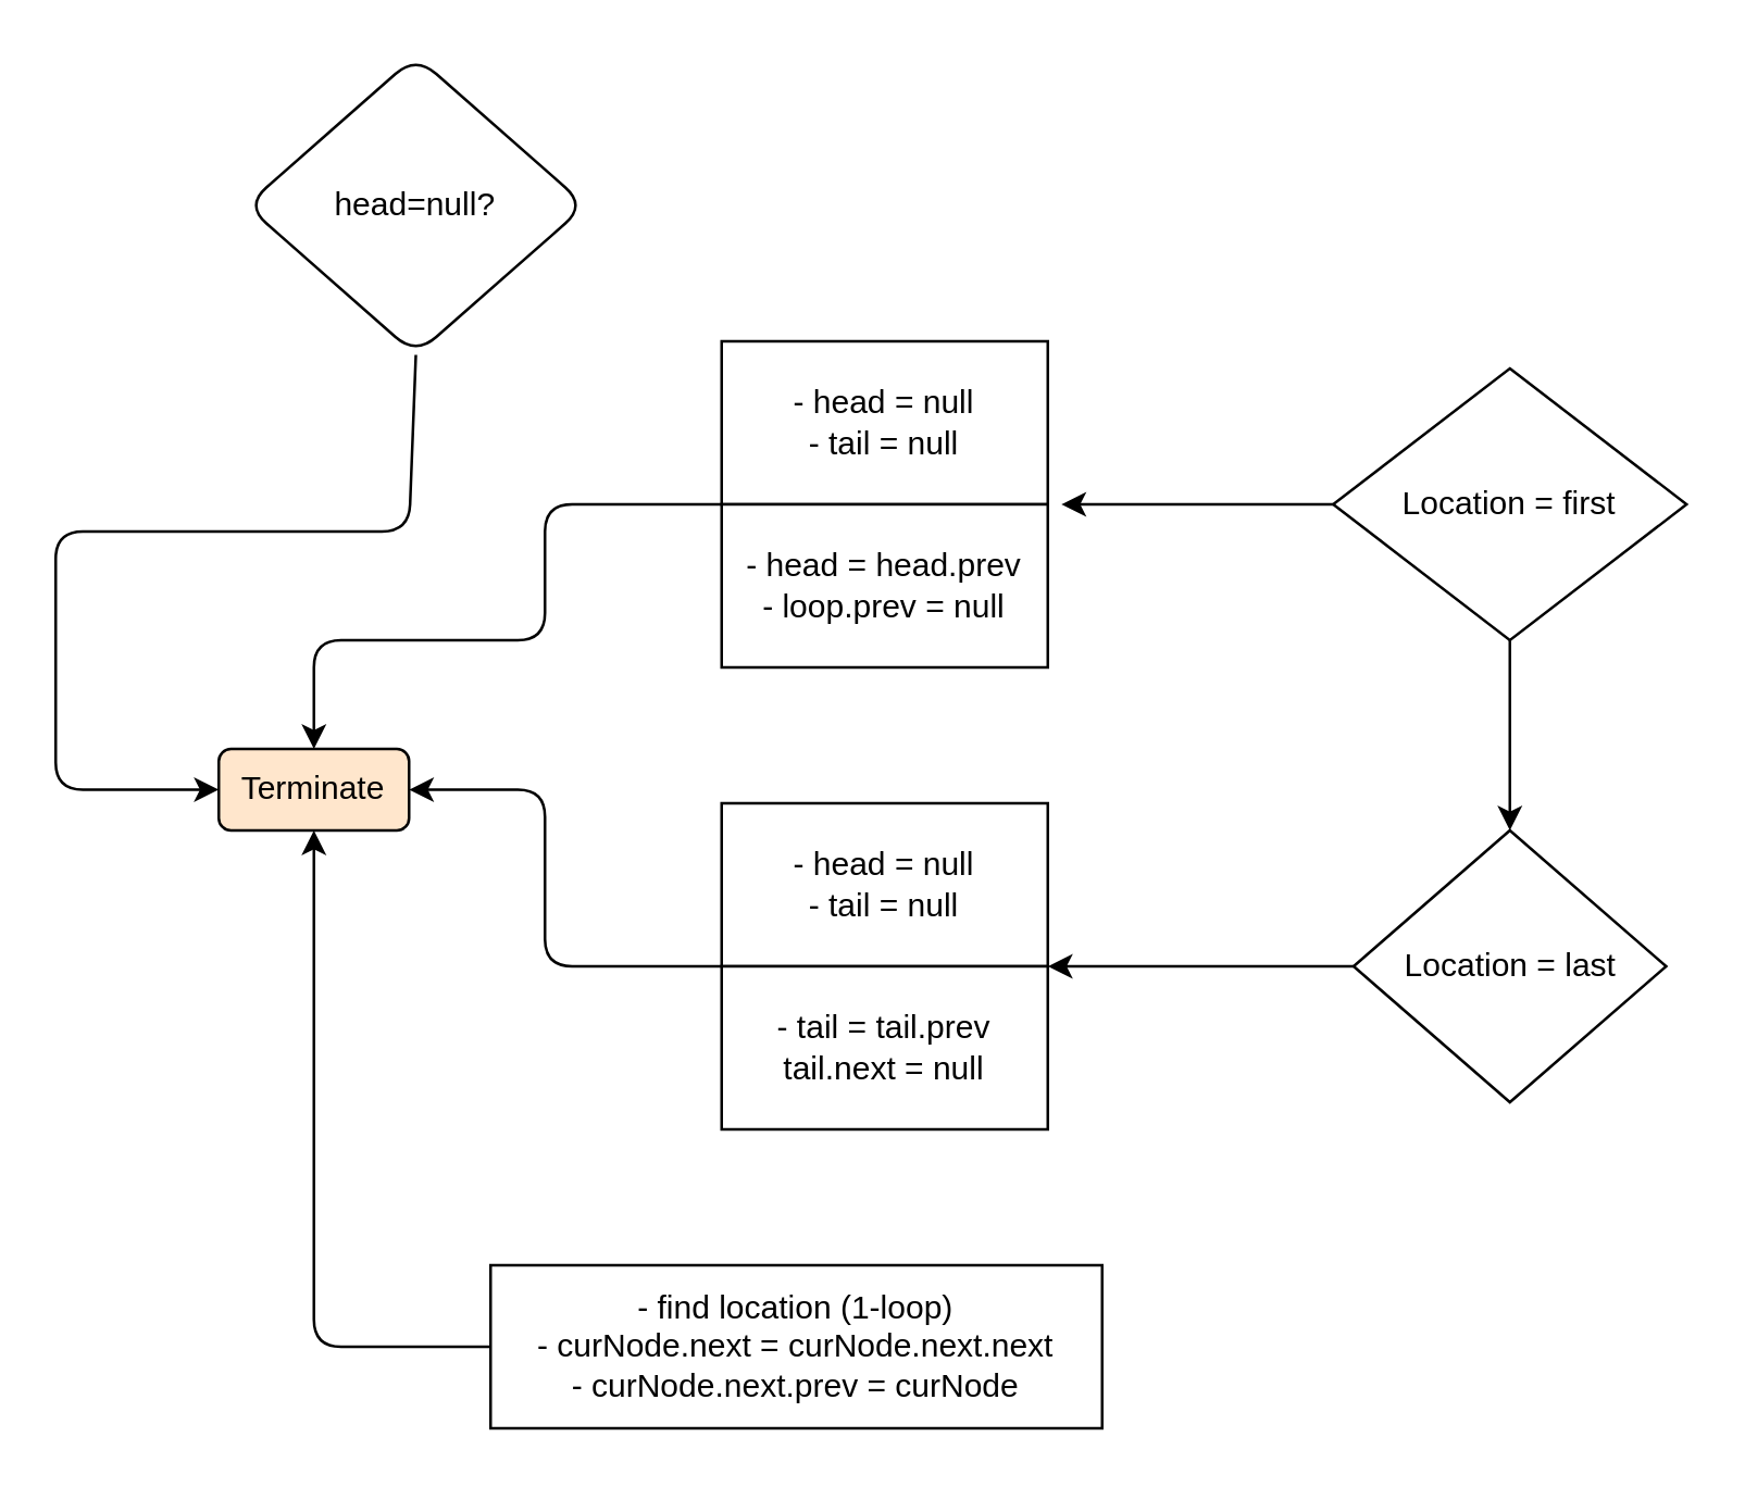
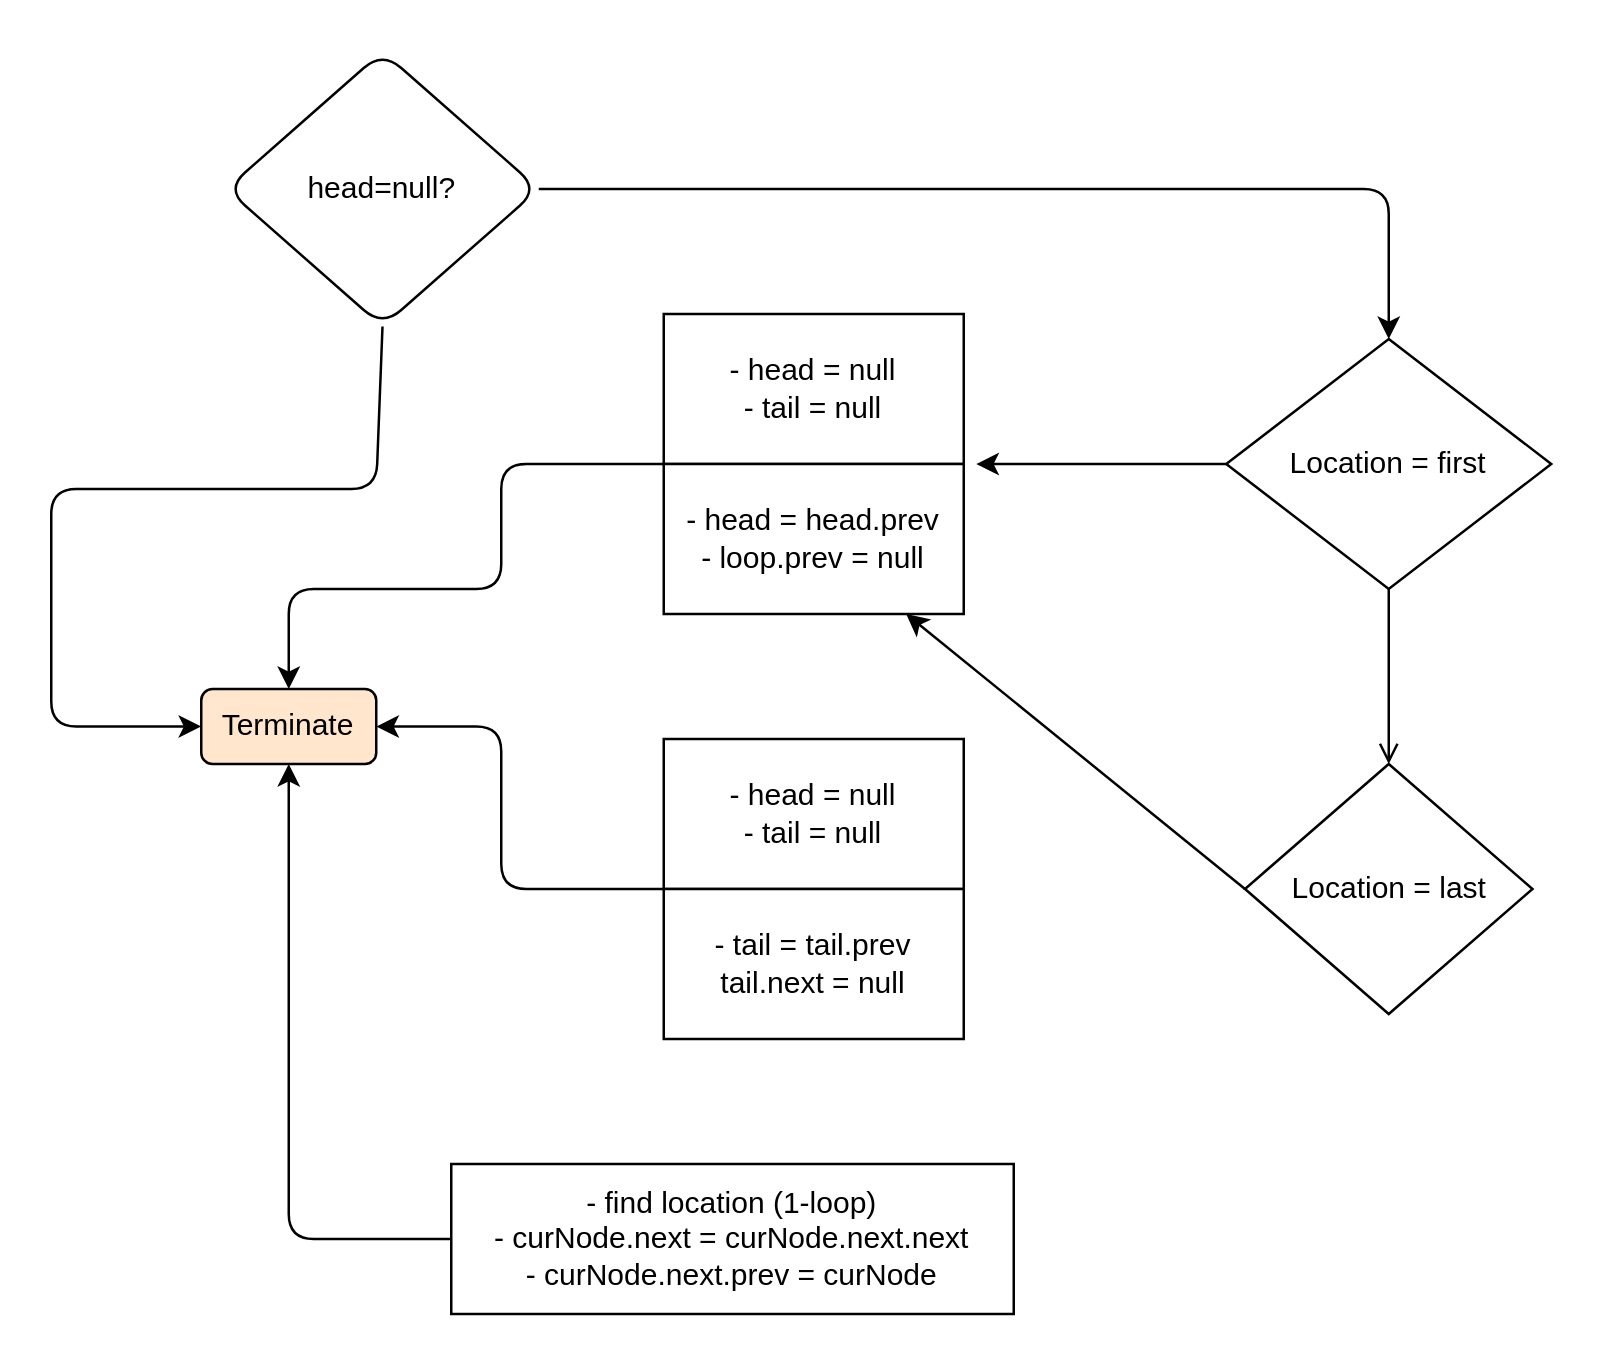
  <mxCell id="0" />
  <mxCell id="1" parent="0" />
  <mxCell id="2" value="head=null?" style="rhombus;whiteSpace=wrap;html=1;rounded=1;" vertex="1" parent="1"><mxGeometry x="90" y="20" width="125" height="110" as="geometry" /></mxCell>
  <mxCell id="3" value="Terminate" style="rounded=1;whiteSpace=wrap;html=1;fillColor=#ffe6cc;" vertex="1" parent="1"><mxGeometry x="80" y="275" width="70" height="30" as="geometry" /></mxCell>
- <mxCell id="4" value="" style="edgeStyle=none;html=1;" edge="1" parent="1" source="5" target="11"><mxGeometry relative="1" as="geometry" /></mxCell>
+ <mxCell id="4" value="" style="edgeStyle=none;html=1;endArrow=open;" edge="1" parent="1" source="5" target="11"><mxGeometry relative="1" as="geometry" /></mxCell>
  <mxCell id="5" value="Location = first" style="rhombus;whiteSpace=wrap;html=1;" vertex="1" parent="1"><mxGeometry x="490" y="135" width="130" height="100" as="geometry" /></mxCell>
  <mxCell id="6" value="- head = null&lt;br&gt;- tail = null" style="rounded=0;whiteSpace=wrap;html=1;" vertex="1" parent="1"><mxGeometry x="265" y="125" width="120" height="60" as="geometry" /></mxCell>
  <mxCell id="7" value="- head = head.prev&lt;br&gt;- loop.prev = null&lt;br&gt;" style="rounded=0;whiteSpace=wrap;html=1;" vertex="1" parent="1"><mxGeometry x="265" y="185" width="120" height="60" as="geometry" /></mxCell>
  <mxCell id="8" value="" style="endArrow=classic;html=1;exitX=0;exitY=0.5;exitDx=0;exitDy=0;" edge="1" parent="1" source="5"><mxGeometry width="50" height="50" relative="1" as="geometry"><mxPoint x="300" y="195" as="sourcePoint" /><mxPoint x="390" y="185" as="targetPoint" /></mxGeometry></mxCell>
+ <mxCell id="9" value="" style="endArrow=classic;html=1;exitX=1;exitY=0.5;exitDx=0;exitDy=0;entryX=0.5;entryY=0;entryDx=0;entryDy=0;" edge="1" parent="1" source="2" target="5"><mxGeometry width="50" height="50" relative="1" as="geometry"><mxPoint x="300" y="195" as="sourcePoint" /><mxPoint x="350" y="145" as="targetPoint" /><Array as="points"><mxPoint x="555" y="75" /></Array></mxGeometry></mxCell>
  <mxCell id="10" value="" style="endArrow=classic;html=1;entryX=0;entryY=0.5;entryDx=0;entryDy=0;exitX=0.5;exitY=1;exitDx=0;exitDy=0;" edge="1" parent="1" source="2" target="3"><mxGeometry width="50" height="50" relative="1" as="geometry"><mxPoint x="410" y="175" as="sourcePoint" /><mxPoint x="460" y="125" as="targetPoint" /><Array as="points"><mxPoint x="150" y="195" /><mxPoint x="20" y="195" /><mxPoint x="20" y="290" /></Array></mxGeometry></mxCell>
  <mxCell id="11" value="Location = last" style="rhombus;whiteSpace=wrap;html=1;" vertex="1" parent="1"><mxGeometry x="497.5" y="305" width="115" height="100" as="geometry" /></mxCell>
  <mxCell id="12" value="- head = null&lt;br&gt;- tail = null" style="rounded=0;whiteSpace=wrap;html=1;" vertex="1" parent="1"><mxGeometry x="265" y="295" width="120" height="60" as="geometry" /></mxCell>
  <mxCell id="13" value="- tail = tail.prev&lt;br&gt;tail.next = null" style="rounded=0;whiteSpace=wrap;html=1;" vertex="1" parent="1"><mxGeometry x="265" y="355" width="120" height="60" as="geometry" /></mxCell>
- <mxCell id="14" value="" style="endArrow=classic;html=1;entryX=1;entryY=0;entryDx=0;entryDy=0;exitX=0;exitY=0.5;exitDx=0;exitDy=0;" edge="1" parent="1" source="11" target="13"><mxGeometry width="50" height="50" relative="1" as="geometry"><mxPoint x="400" y="375" as="sourcePoint" /><mxPoint x="450" y="325" as="targetPoint" /></mxGeometry></mxCell>
+ <mxCell id="14" value="" style="endArrow=classic;html=1;exitX=0;exitY=0.5;exitDx=0;exitDy=0;" edge="1" parent="1" source="11" target="7"><mxGeometry width="50" height="50" relative="1" as="geometry"><mxPoint x="400" y="375" as="sourcePoint" /><mxPoint x="450" y="325" as="targetPoint" /></mxGeometry></mxCell>
  <mxCell id="15" value="- find location (1-loop)&lt;br&gt;- curNode.next = curNode.next.next&lt;br&gt;- curNode.next.prev = curNode" style="rounded=0;whiteSpace=wrap;html=1;" vertex="1" parent="1"><mxGeometry x="180" y="465" width="225" height="60" as="geometry" /></mxCell>
  <mxCell id="16" value="" style="endArrow=classic;html=1;entryX=0.5;entryY=0;entryDx=0;entryDy=0;exitX=0;exitY=0;exitDx=0;exitDy=0;" edge="1" parent="1" source="7" target="3"><mxGeometry width="50" height="50" relative="1" as="geometry"><mxPoint x="240" y="285" as="sourcePoint" /><mxPoint x="290" y="235" as="targetPoint" /><Array as="points"><mxPoint x="200" y="185" /><mxPoint x="200" y="235" /><mxPoint x="115" y="235" /></Array></mxGeometry></mxCell>
  <mxCell id="17" value="" style="endArrow=classic;html=1;entryX=1;entryY=0.5;entryDx=0;entryDy=0;exitX=0;exitY=0;exitDx=0;exitDy=0;" edge="1" parent="1" source="13" target="3"><mxGeometry width="50" height="50" relative="1" as="geometry"><mxPoint x="260" y="355" as="sourcePoint" /><mxPoint x="290" y="235" as="targetPoint" /><Array as="points"><mxPoint x="200" y="355" /><mxPoint x="200" y="290" /></Array></mxGeometry></mxCell>
  <mxCell id="18" value="" style="endArrow=classic;html=1;entryX=0.5;entryY=1;entryDx=0;entryDy=0;exitX=0;exitY=0.5;exitDx=0;exitDy=0;" edge="1" parent="1" source="15" target="3"><mxGeometry width="50" height="50" relative="1" as="geometry"><mxPoint x="240" y="445" as="sourcePoint" /><mxPoint x="290" y="395" as="targetPoint" /><Array as="points"><mxPoint x="115" y="495" /></Array></mxGeometry></mxCell>
